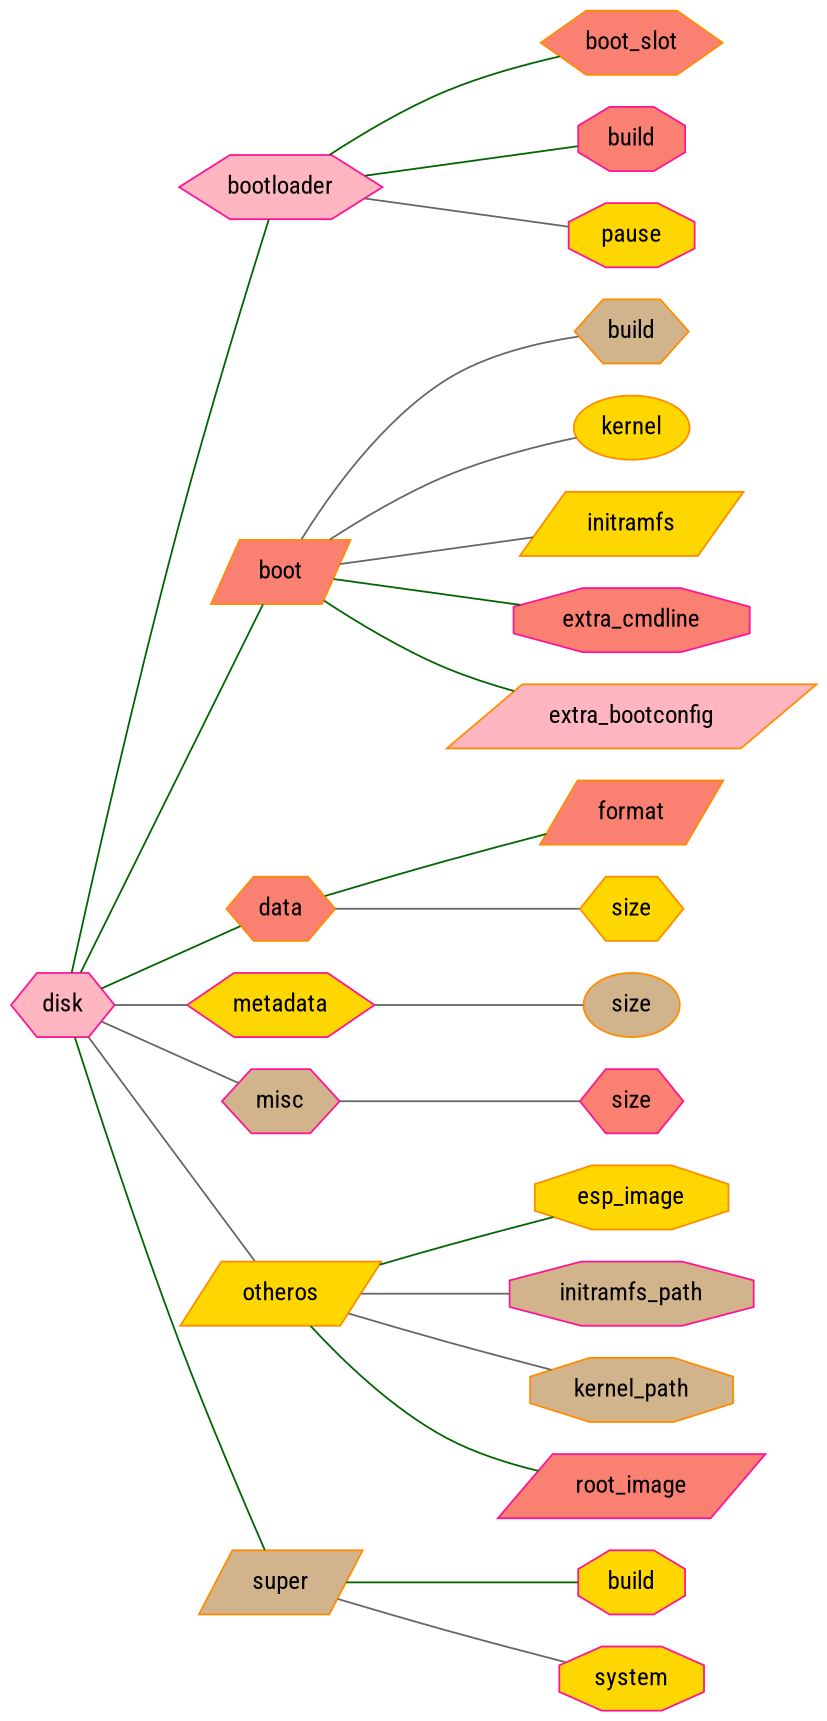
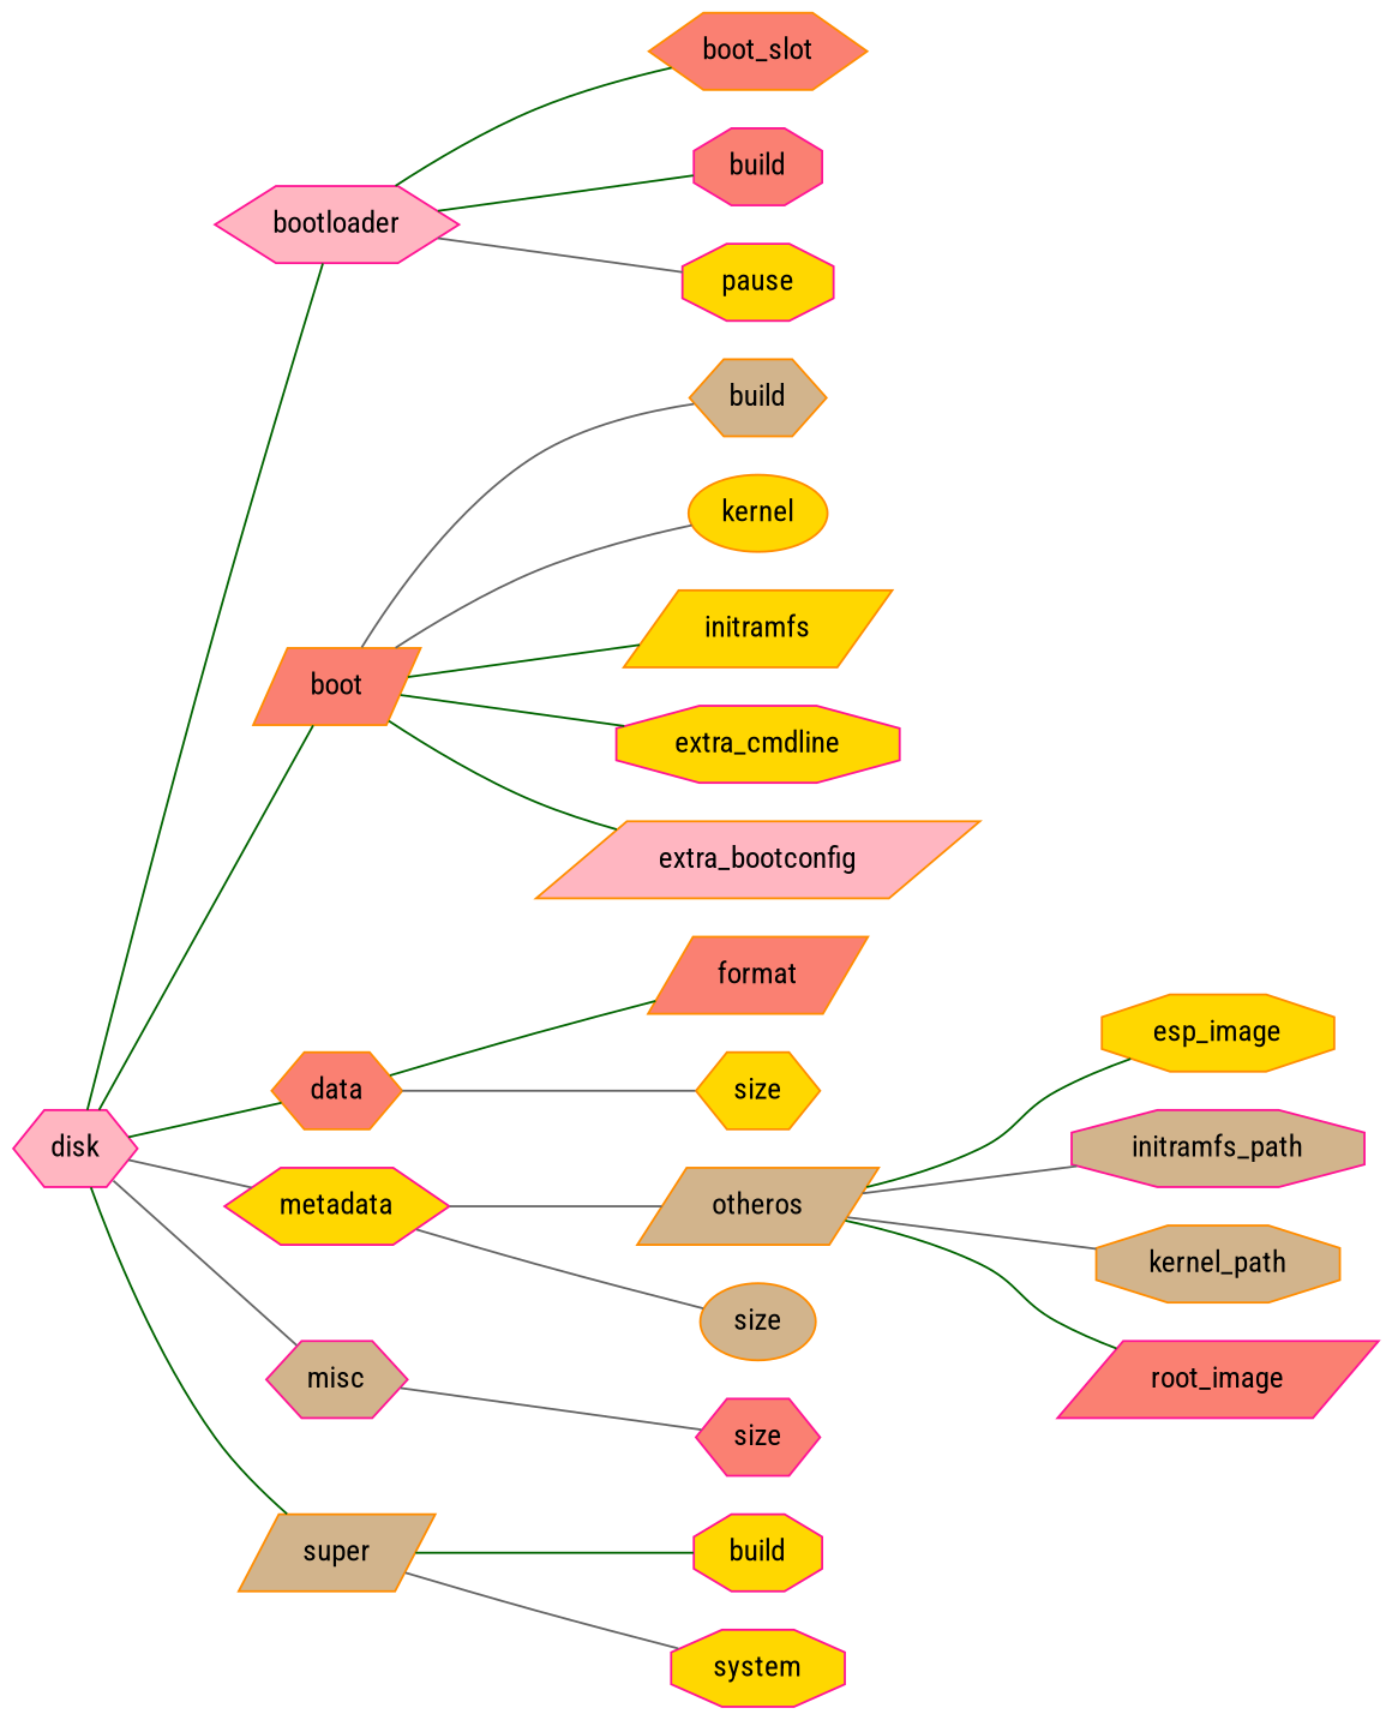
  graph {
    fontname="Roboto Condensed"
    rankdir=LR
    node [color=darkorange fillcolor=gold fontname="Roboto Condensed" shape=hexagon style=filled]
    edge [color=gray40 fontname="Roboto Condensed"]
    disk [color=deeppink fillcolor=lightpink]
    bootloader [color=deeppink fillcolor=lightpink]
    boot [fillcolor=salmon shape=parallelogram]
    data [fillcolor=salmon]
    metadata [color=deeppink]
    misc [color=deeppink fillcolor=tan]
-   otheros [shape=parallelogram]
+   otheros [fillcolor=tan shape=parallelogram]
    super [fillcolor=tan shape=parallelogram]
    boot_slot [fillcolor=salmon]
    build [color=deeppink fillcolor=salmon shape=octagon]
    pause [color=deeppink shape=octagon]
    n12 [fillcolor=tan label=build]
    kernel [shape=ellipse]
    initramfs [shape=parallelogram]
-   extra_cmdline [color=deeppink fillcolor=salmon shape=octagon]
+   extra_cmdline [color=deeppink shape=octagon]
    extra_bootconfig [fillcolor=lightpink shape=parallelogram]
    format [fillcolor=salmon shape=parallelogram]
    size
    n19 [fillcolor=tan label=size shape=ellipse]
    n20 [color=deeppink fillcolor=salmon label=size]
    esp_image [shape=octagon]
    initramfs_path [color=deeppink fillcolor=tan shape=octagon]
    kernel_path [fillcolor=tan shape=octagon]
    root_image [color=deeppink fillcolor=salmon shape=parallelogram]
    n25 [color=deeppink label=build shape=octagon]
    system [color=deeppink shape=octagon]
    disk -- bootloader [color=darkgreen]
    disk -- boot [color=darkgreen]
    disk -- data [color=darkgreen]
    disk -- metadata
    disk -- misc
-   disk -- otheros
+   metadata -- otheros
    disk -- super [color=darkgreen]
    bootloader -- boot_slot [color=darkgreen]
    bootloader -- build [color=darkgreen]
    bootloader -- pause
    boot -- n12
    boot -- kernel
-   boot -- initramfs
+   boot -- initramfs [color=darkgreen]
    boot -- extra_cmdline [color=darkgreen]
    boot -- extra_bootconfig [color=darkgreen]
    data -- format [color=darkgreen]
    data -- size
    metadata -- n19
    misc -- n20
    otheros -- esp_image [color=darkgreen]
    otheros -- initramfs_path
    otheros -- kernel_path
    otheros -- root_image [color=darkgreen]
    super -- n25 [color=darkgreen]
    super -- system
  }
